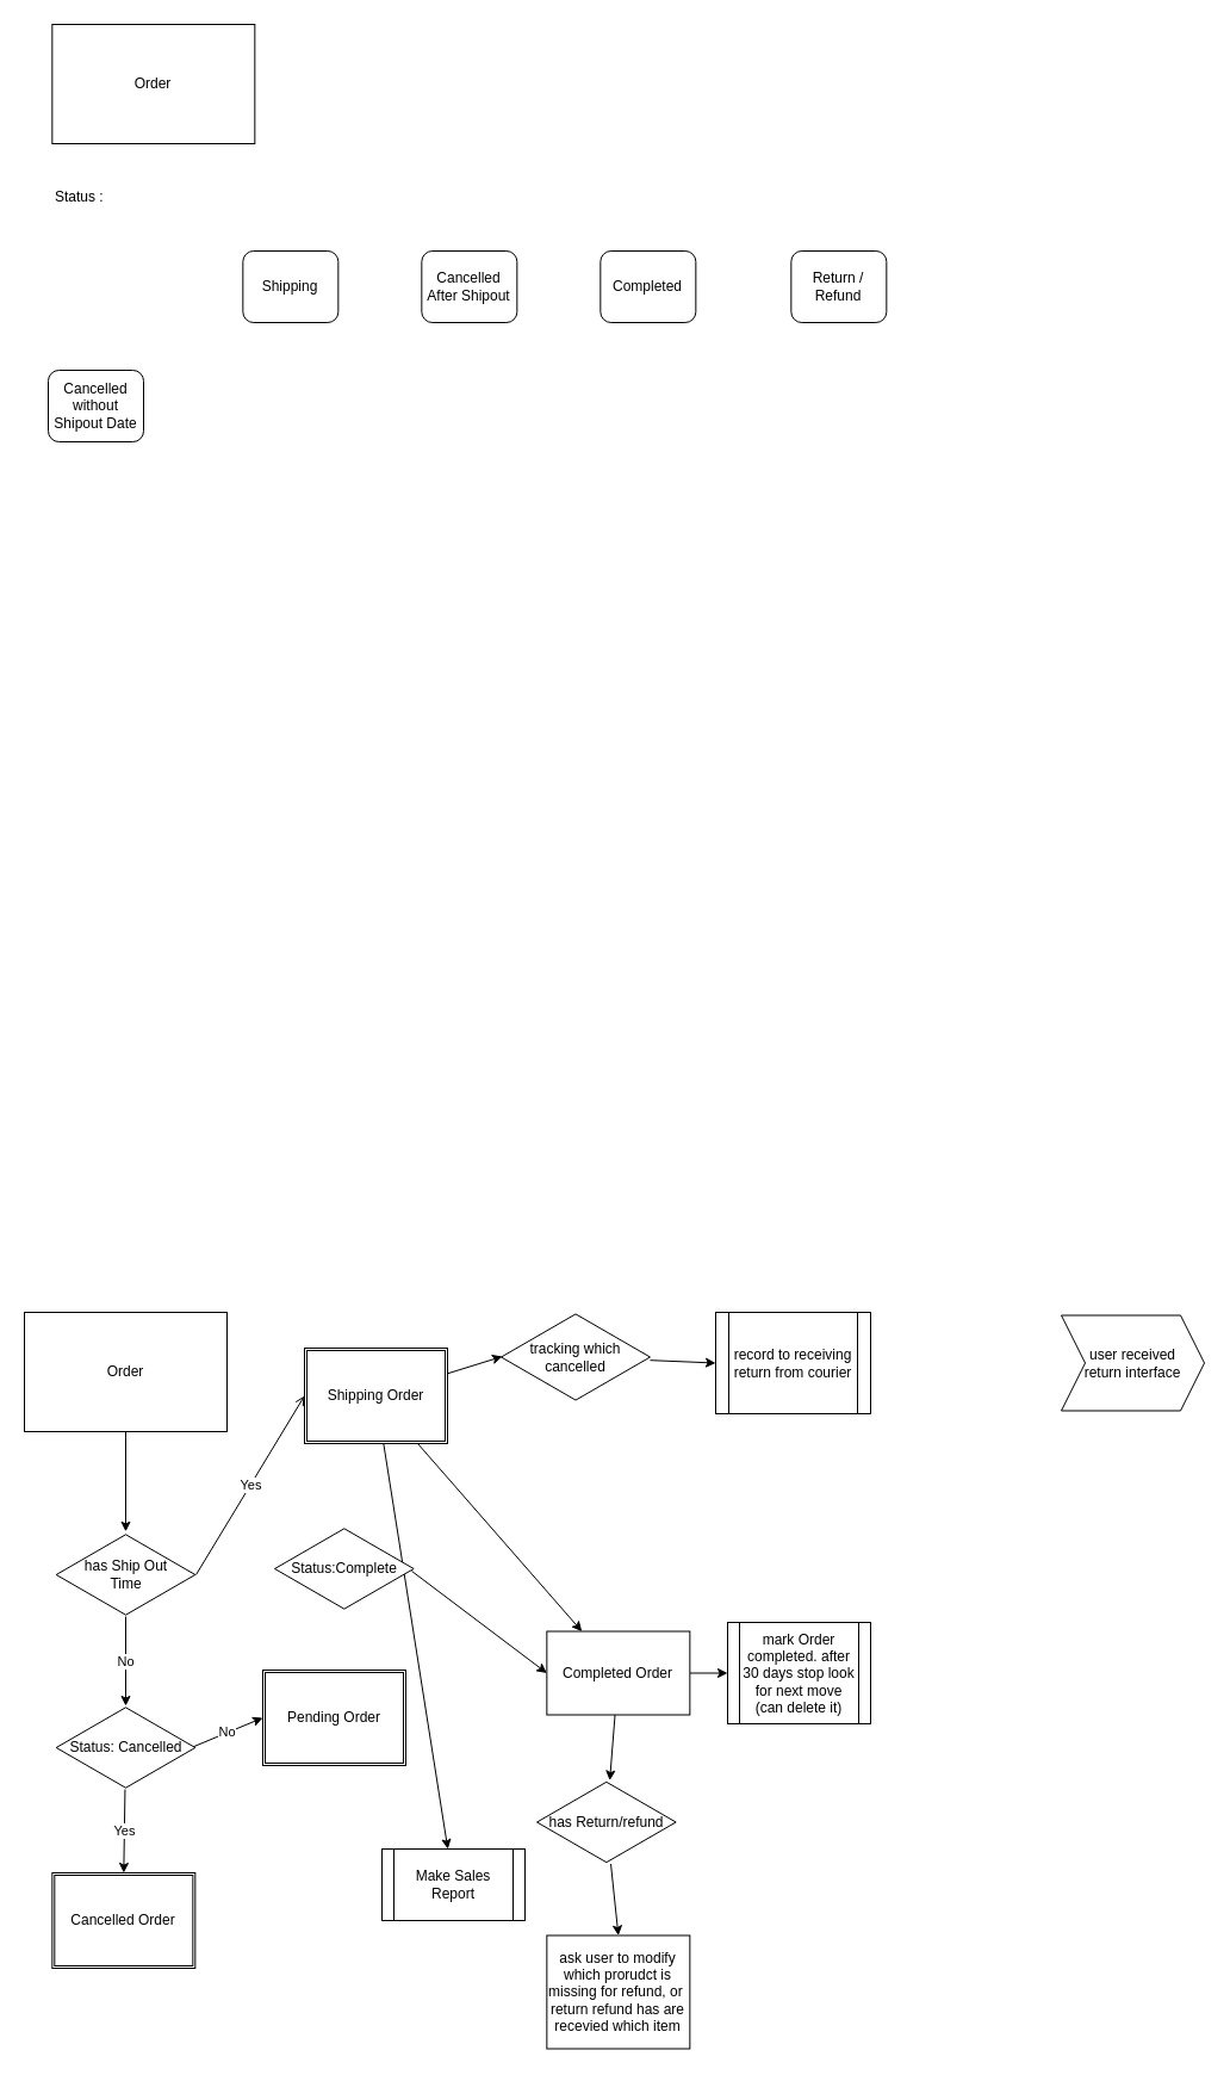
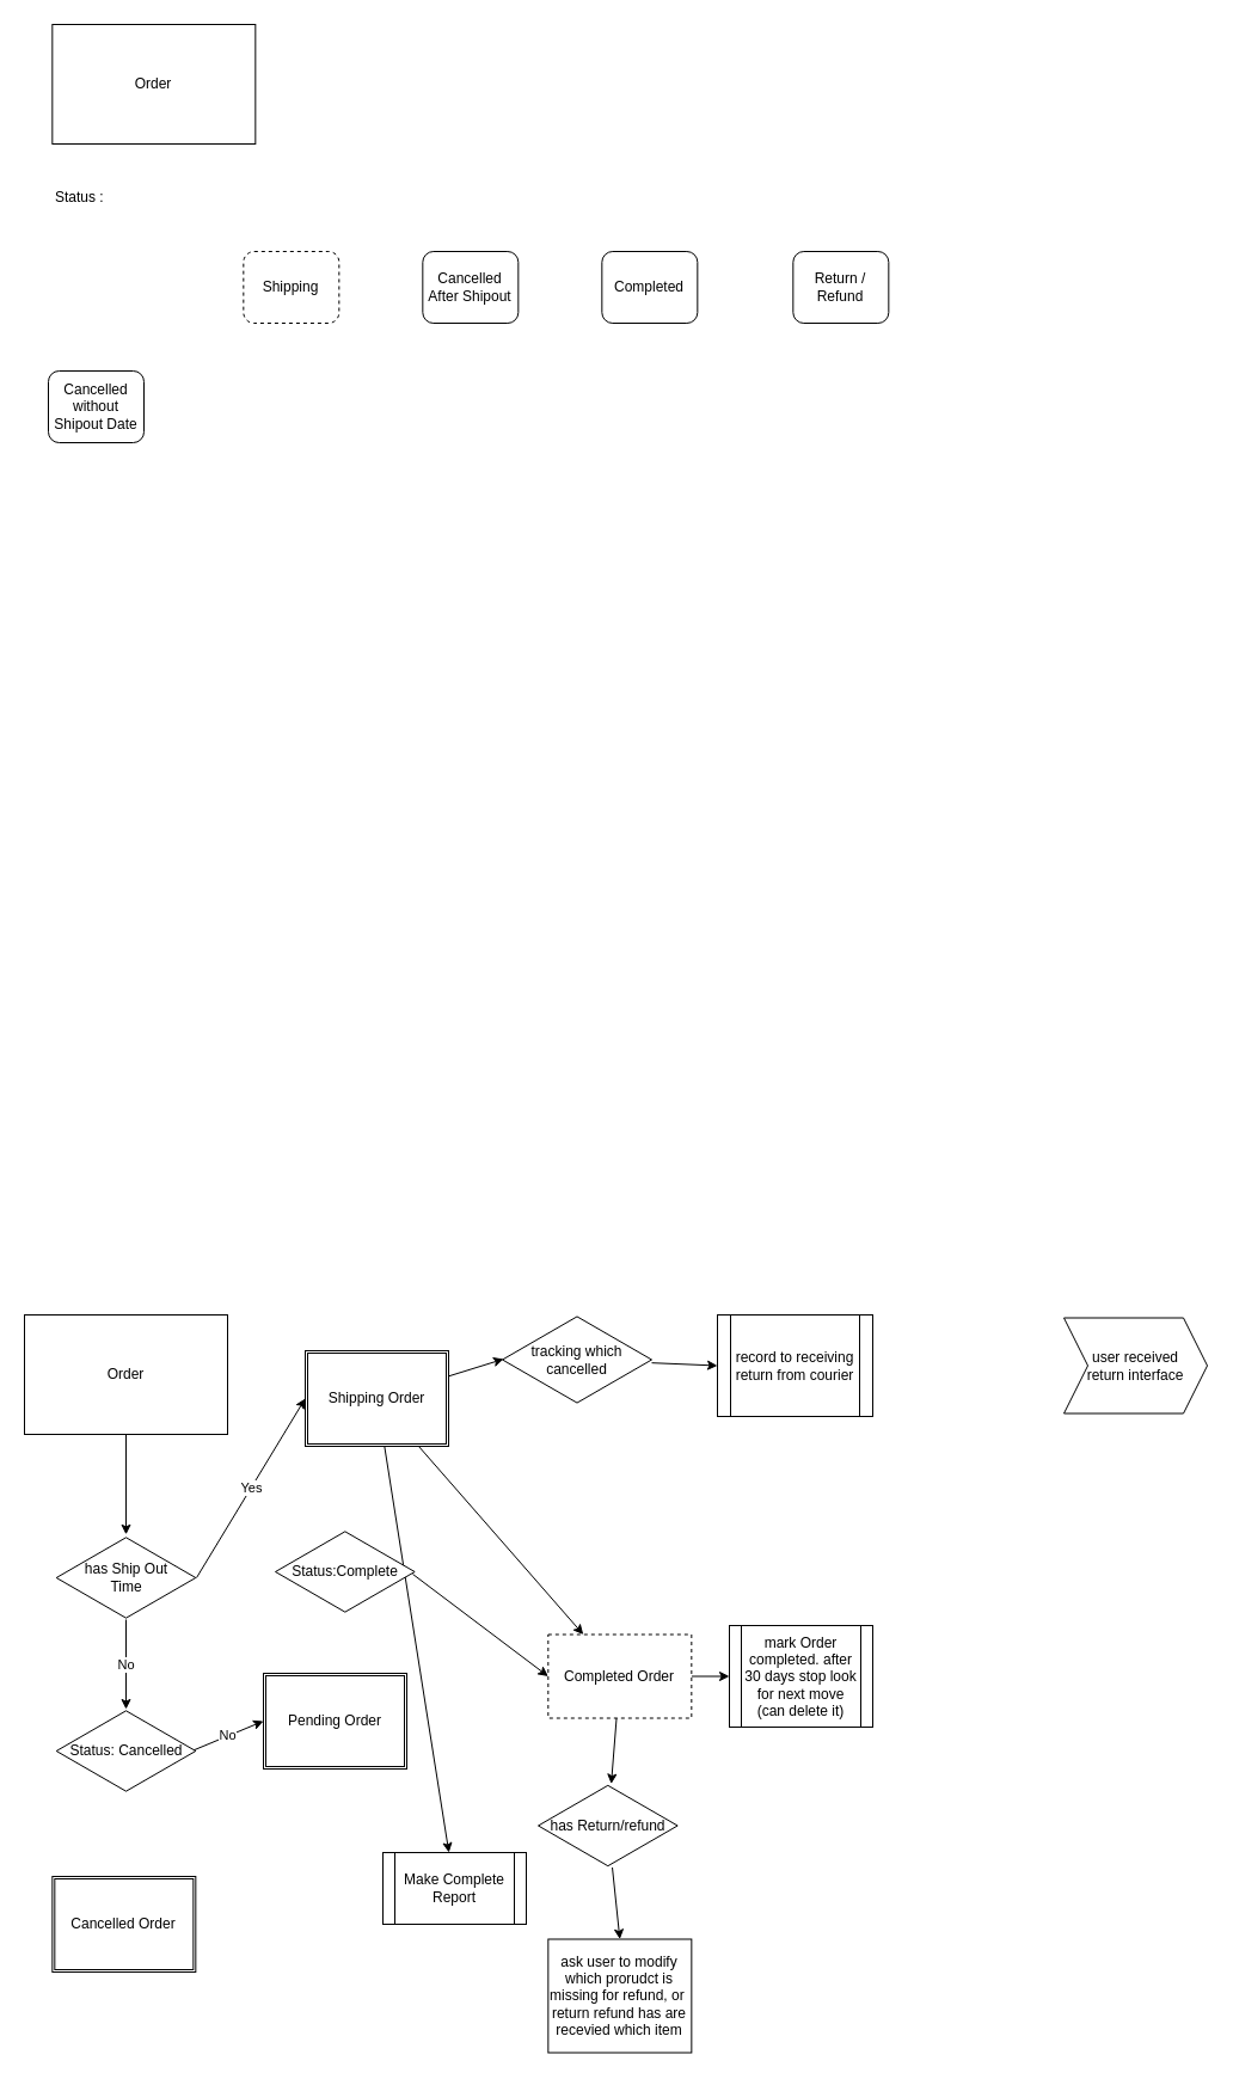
  <mxCell id="0" />
  <mxCell id="1" parent="0" />
  <mxCell id="2" style="edgeStyle=none;html=1;exitX=0.5;exitY=1;exitDx=0;exitDy=0;entryX=0.5;entryY=-0.017;entryDx=0;entryDy=0;entryPerimeter=0;" parent="1" source="3" target="6" edge="1"><mxGeometry relative="1" as="geometry" /></mxCell>
  <mxCell id="3" value="Order" style="rounded=0;whiteSpace=wrap;html=1;" parent="1" vertex="1"><mxGeometry x="20" y="1100" width="170" height="100" as="geometry" /></mxCell>
- <mxCell id="4" value="Yes" style="edgeStyle=none;html=1;entryX=0;entryY=0.5;entryDx=0;entryDy=0;exitX=1.006;exitY=0.5;exitDx=0;exitDy=0;exitPerimeter=0;endArrow=open;" parent="1" source="6" target="10" edge="1"><mxGeometry relative="1" as="geometry"><mxPoint x="350" y="1335" as="sourcePoint" /></mxGeometry></mxCell>
+ <mxCell id="4" value="Yes" style="edgeStyle=none;html=1;entryX=0;entryY=0.5;entryDx=0;entryDy=0;exitX=1.006;exitY=0.5;exitDx=0;exitDy=0;exitPerimeter=0;" parent="1" source="6" target="10" edge="1"><mxGeometry relative="1" as="geometry"><mxPoint x="350" y="1335" as="sourcePoint" /></mxGeometry></mxCell>
  <mxCell id="5" value="No" style="edgeStyle=none;html=1;" parent="1" source="6" target="21" edge="1"><mxGeometry relative="1" as="geometry" /></mxCell>
  <mxCell id="6" value="has Ship Out&lt;br&gt;Time" style="html=1;whiteSpace=wrap;aspect=fixed;shape=isoRectangle;" parent="1" vertex="1"><mxGeometry x="46.66" y="1285" width="116.67" height="70" as="geometry" /></mxCell>
  <mxCell id="7" style="edgeStyle=none;html=1;" parent="1" source="10" target="15" edge="1"><mxGeometry relative="1" as="geometry" /></mxCell>
  <mxCell id="8" style="edgeStyle=none;html=1;" parent="1" source="10" target="24" edge="1"><mxGeometry relative="1" as="geometry" /></mxCell>
  <mxCell id="9" style="edgeStyle=none;html=1;entryX=0.008;entryY=0.493;entryDx=0;entryDy=0;entryPerimeter=0;" parent="1" source="10" target="27" edge="1"><mxGeometry relative="1" as="geometry"><mxPoint x="460" y="1140" as="targetPoint" /></mxGeometry></mxCell>
  <mxCell id="10" value="Shipping Order" style="shape=ext;double=1;rounded=0;whiteSpace=wrap;html=1;" parent="1" vertex="1"><mxGeometry x="255" y="1130" width="120" height="80" as="geometry" /></mxCell>
  <mxCell id="11" style="edgeStyle=none;html=1;entryX=0;entryY=0.5;entryDx=0;entryDy=0;exitX=0.986;exitY=0.529;exitDx=0;exitDy=0;exitPerimeter=0;" parent="1" source="12" target="15" edge="1"><mxGeometry relative="1" as="geometry" /></mxCell>
  <mxCell id="12" value="Status:Complete" style="html=1;whiteSpace=wrap;aspect=fixed;shape=isoRectangle;" parent="1" vertex="1"><mxGeometry x="230" y="1280" width="116.67" height="70" as="geometry" /></mxCell>
  <mxCell id="13" style="edgeStyle=none;html=1;" parent="1" source="15" target="17" edge="1"><mxGeometry relative="1" as="geometry" /></mxCell>
  <mxCell id="14" style="edgeStyle=none;html=1;entryX=0;entryY=0.5;entryDx=0;entryDy=0;" parent="1" source="15" target="25" edge="1"><mxGeometry relative="1" as="geometry" /></mxCell>
- <mxCell id="15" value="Completed Order" style="whiteSpace=wrap;html=1;" parent="1" vertex="1"><mxGeometry x="458.34" y="1367.5" width="120" height="70" as="geometry" /></mxCell>
+ <mxCell id="15" value="Completed Order" style="whiteSpace=wrap;html=1;dashed=1;" parent="1" vertex="1"><mxGeometry x="458.34" y="1367.5" width="120" height="70" as="geometry" /></mxCell>
  <mxCell id="16" style="edgeStyle=none;html=1;entryX=0.5;entryY=0;entryDx=0;entryDy=0;" parent="1" source="17" target="18" edge="1"><mxGeometry relative="1" as="geometry" /></mxCell>
  <mxCell id="17" value="has Return/refund" style="html=1;whiteSpace=wrap;aspect=fixed;shape=isoRectangle;" parent="1" vertex="1"><mxGeometry x="450" y="1492.5" width="116.67" height="70" as="geometry" /></mxCell>
  <mxCell id="18" value="ask user to modify&lt;br&gt;which prorudct is missing for refund, or&amp;nbsp;&lt;br&gt;return refund has are recevied which item" style="whiteSpace=wrap;html=1;" parent="1" vertex="1"><mxGeometry x="458.34" y="1622.5" width="120" height="95" as="geometry" /></mxCell>
- <mxCell id="19" value="Yes" style="edgeStyle=none;html=1;entryX=0.5;entryY=0;entryDx=0;entryDy=0;" parent="1" source="21" target="22" edge="1"><mxGeometry relative="1" as="geometry" /></mxCell>
  <mxCell id="20" value="No" style="edgeStyle=none;html=1;entryX=0;entryY=0.5;entryDx=0;entryDy=0;exitX=0.971;exitY=0.5;exitDx=0;exitDy=0;exitPerimeter=0;" parent="1" source="21" target="23" edge="1"><mxGeometry relative="1" as="geometry" /></mxCell>
  <mxCell id="21" value="Status: Cancelled" style="html=1;whiteSpace=wrap;aspect=fixed;shape=isoRectangle;" parent="1" vertex="1"><mxGeometry x="46.67" y="1430" width="116.67" height="70" as="geometry" /></mxCell>
  <mxCell id="22" value="Cancelled Order" style="shape=ext;double=1;rounded=0;whiteSpace=wrap;html=1;" parent="1" vertex="1"><mxGeometry x="43.33" y="1570" width="120" height="80" as="geometry" /></mxCell>
  <mxCell id="23" value="Pending Order" style="shape=ext;double=1;rounded=0;whiteSpace=wrap;html=1;" parent="1" vertex="1"><mxGeometry x="220" y="1400" width="120" height="80" as="geometry" /></mxCell>
- <mxCell id="24" value="Make Sales Report" style="shape=process;whiteSpace=wrap;html=1;backgroundOutline=1;size=0.083;" parent="1" vertex="1"><mxGeometry x="320" y="1550" width="120" height="60" as="geometry" /></mxCell>
+ <mxCell id="24" value="Make Complete Report" style="shape=process;whiteSpace=wrap;html=1;backgroundOutline=1;size=0.083;" parent="1" vertex="1"><mxGeometry x="320" y="1550" width="120" height="60" as="geometry" /></mxCell>
  <mxCell id="25" value="mark Order completed. after 30 days stop look for next move (can delete it)" style="shape=process;whiteSpace=wrap;html=1;backgroundOutline=1;size=0.083;" parent="1" vertex="1"><mxGeometry x="610" y="1360" width="120" height="85" as="geometry" /></mxCell>
  <mxCell id="26" style="edgeStyle=none;html=1;entryX=0;entryY=0.5;entryDx=0;entryDy=0;" parent="1" source="27" target="28" edge="1"><mxGeometry relative="1" as="geometry" /></mxCell>
  <mxCell id="27" value="tracking which&lt;br&gt;cancelled" style="html=1;whiteSpace=wrap;aspect=fixed;shape=isoRectangle;" parent="1" vertex="1"><mxGeometry x="420" y="1100" width="125" height="75" as="geometry" /></mxCell>
  <mxCell id="28" value="record to receiving&lt;br&gt;return from courier" style="shape=process;whiteSpace=wrap;html=1;backgroundOutline=1;size=0.083;" parent="1" vertex="1"><mxGeometry x="600" y="1100" width="130" height="85" as="geometry" /></mxCell>
  <mxCell id="29" value="user received&lt;br&gt;return interface" style="shape=step;perimeter=stepPerimeter;whiteSpace=wrap;html=1;fixedSize=1;" parent="1" vertex="1"><mxGeometry x="890" y="1102.5" width="120" height="80" as="geometry" /></mxCell>
  <mxCell id="30" value="Order" style="rounded=0;whiteSpace=wrap;html=1;" vertex="1" parent="1"><mxGeometry x="43.33" y="20" width="170" height="100" as="geometry" /></mxCell>
- <mxCell id="31" value="Shipping" style="rounded=1;whiteSpace=wrap;html=1;" vertex="1" parent="1"><mxGeometry x="203.33" y="210" width="80" height="60" as="geometry" /></mxCell>
+ <mxCell id="31" value="Shipping" style="rounded=1;whiteSpace=wrap;html=1;dashed=1;" vertex="1" parent="1"><mxGeometry x="203.33" y="210" width="80" height="60" as="geometry" /></mxCell>
  <mxCell id="32" value="Status :" style="text;strokeColor=none;fillColor=none;align=left;verticalAlign=middle;spacingLeft=4;spacingRight=4;overflow=hidden;points=[[0,0.5],[1,0.5]];portConstraint=eastwest;rotatable=0;whiteSpace=wrap;html=1;" vertex="1" parent="1"><mxGeometry x="40" y="150" width="80" height="30" as="geometry" /></mxCell>
  <mxCell id="33" value="Cancelled After Shipout" style="rounded=1;whiteSpace=wrap;html=1;" vertex="1" parent="1"><mxGeometry x="353.33" y="210" width="80" height="60" as="geometry" /></mxCell>
  <mxCell id="34" value="Cancelled&lt;br&gt;without Shipout Date" style="rounded=1;whiteSpace=wrap;html=1;" vertex="1" parent="1"><mxGeometry x="40" y="310" width="80" height="60" as="geometry" /></mxCell>
  <mxCell id="35" value="Completed" style="rounded=1;whiteSpace=wrap;html=1;" vertex="1" parent="1"><mxGeometry x="503.33" y="210" width="80" height="60" as="geometry" /></mxCell>
  <mxCell id="36" value="Return / Refund" style="rounded=1;whiteSpace=wrap;html=1;" vertex="1" parent="1"><mxGeometry x="663.33" y="210" width="80" height="60" as="geometry" /></mxCell>
